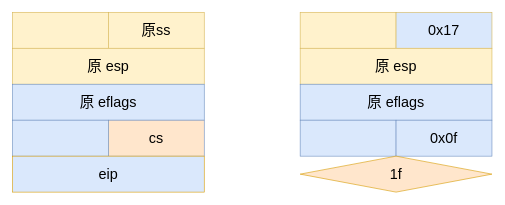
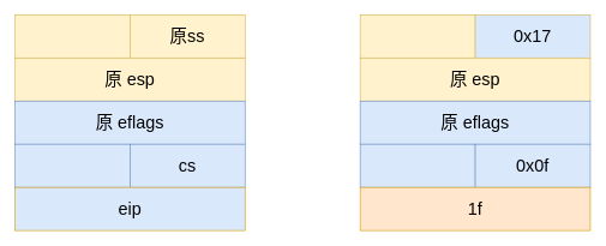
  <mxCell id="0" />
  <mxCell id="1" parent="0" />
  <mxCell id="2" value="" style="rounded=0;whiteSpace=wrap;html=1;fillColor=#fff2cc;strokeColor=#d6b656;" vertex="1" parent="1"><mxGeometry x="20" y="20" width="160" height="60" as="geometry" /></mxCell>
  <mxCell id="3" value="&lt;font style=&quot;font-size: 24px;&quot;&gt;原ss&lt;/font&gt;" style="rounded=0;whiteSpace=wrap;html=1;fillColor=#fff2cc;strokeColor=#d6b656;" vertex="1" parent="1"><mxGeometry x="180" y="20" width="160" height="60" as="geometry" /></mxCell>
  <mxCell id="4" value="&lt;font style=&quot;font-size: 24px;&quot;&gt;原 esp&lt;/font&gt;" style="rounded=0;whiteSpace=wrap;html=1;fillColor=#fff2cc;strokeColor=#d6b656;" vertex="1" parent="1"><mxGeometry x="20" y="80" width="320" height="60" as="geometry" /></mxCell>
  <mxCell id="5" value="&lt;font style=&quot;font-size: 24px;&quot;&gt;原 eflags&lt;/font&gt;" style="rounded=0;whiteSpace=wrap;html=1;fillColor=#dae8fc;strokeColor=#6c8ebf;" vertex="1" parent="1"><mxGeometry x="20" y="140" width="320" height="60" as="geometry" /></mxCell>
  <mxCell id="6" value="" style="rounded=0;whiteSpace=wrap;html=1;fillColor=#dae8fc;strokeColor=#6c8ebf;" vertex="1" parent="1"><mxGeometry x="20" y="200" width="160" height="60" as="geometry" /></mxCell>
- <mxCell id="7" value="&lt;font style=&quot;font-size: 24px;&quot;&gt;cs&lt;/font&gt;" style="rounded=0;whiteSpace=wrap;html=1;fillColor=#ffe6cc;strokeColor=#6c8ebf;" vertex="1" parent="1"><mxGeometry x="180" y="200" width="160" height="60" as="geometry" /></mxCell>
+ <mxCell id="7" value="&lt;font style=&quot;font-size: 24px;&quot;&gt;cs&lt;/font&gt;" style="rounded=0;whiteSpace=wrap;html=1;fillColor=#dae8fc;strokeColor=#6c8ebf;" vertex="1" parent="1"><mxGeometry x="180" y="200" width="160" height="60" as="geometry" /></mxCell>
  <mxCell id="8" value="&lt;font style=&quot;font-size: 24px;&quot;&gt;eip&lt;/font&gt;" style="rounded=0;whiteSpace=wrap;html=1;fillColor=#dae8fc;strokeColor=#d79b00;" vertex="1" parent="1"><mxGeometry x="20" y="260" width="320" height="60" as="geometry" /></mxCell>
  <mxCell id="9" value="" style="rounded=0;whiteSpace=wrap;html=1;fillColor=#fff2cc;strokeColor=#d6b656;" vertex="1" parent="1"><mxGeometry x="500" y="20" width="160" height="60" as="geometry" /></mxCell>
  <mxCell id="10" value="&lt;font style=&quot;font-size: 24px;&quot;&gt;0x17&lt;/font&gt;" style="rounded=0;whiteSpace=wrap;html=1;fillColor=#dae8fc;strokeColor=#d6b656;" vertex="1" parent="1"><mxGeometry x="660" y="20" width="160" height="60" as="geometry" /></mxCell>
  <mxCell id="11" value="&lt;font style=&quot;font-size: 24px;&quot;&gt;原 esp&lt;/font&gt;" style="rounded=0;whiteSpace=wrap;html=1;fillColor=#fff2cc;strokeColor=#d6b656;" vertex="1" parent="1"><mxGeometry x="500" y="80" width="320" height="60" as="geometry" /></mxCell>
  <mxCell id="12" value="&lt;font style=&quot;font-size: 24px;&quot;&gt;原 eflags&lt;/font&gt;" style="rounded=0;whiteSpace=wrap;html=1;fillColor=#dae8fc;strokeColor=#6c8ebf;" vertex="1" parent="1"><mxGeometry x="500" y="140" width="320" height="60" as="geometry" /></mxCell>
  <mxCell id="13" value="" style="rounded=0;whiteSpace=wrap;html=1;fillColor=#dae8fc;strokeColor=#6c8ebf;" vertex="1" parent="1"><mxGeometry x="500" y="200" width="160" height="60" as="geometry" /></mxCell>
  <mxCell id="14" value="&lt;font style=&quot;font-size: 24px;&quot;&gt;0x0f&lt;/font&gt;" style="rounded=0;whiteSpace=wrap;html=1;fillColor=#dae8fc;strokeColor=#6c8ebf;" vertex="1" parent="1"><mxGeometry x="660" y="200" width="160" height="60" as="geometry" /></mxCell>
- <mxCell id="15" value="&lt;font style=&quot;font-size: 24px;&quot;&gt;1f&lt;/font&gt;" style="rhombus;whiteSpace=wrap;html=1;fillColor=#ffe6cc;strokeColor=#d79b00;" vertex="1" parent="1"><mxGeometry x="500" y="260" width="320" height="60" as="geometry" /></mxCell>
+ <mxCell id="15" value="&lt;font style=&quot;font-size: 24px;&quot;&gt;1f&lt;/font&gt;" style="rounded=0;whiteSpace=wrap;html=1;fillColor=#ffe6cc;strokeColor=#d79b00;" vertex="1" parent="1"><mxGeometry x="500" y="260" width="320" height="60" as="geometry" /></mxCell>
